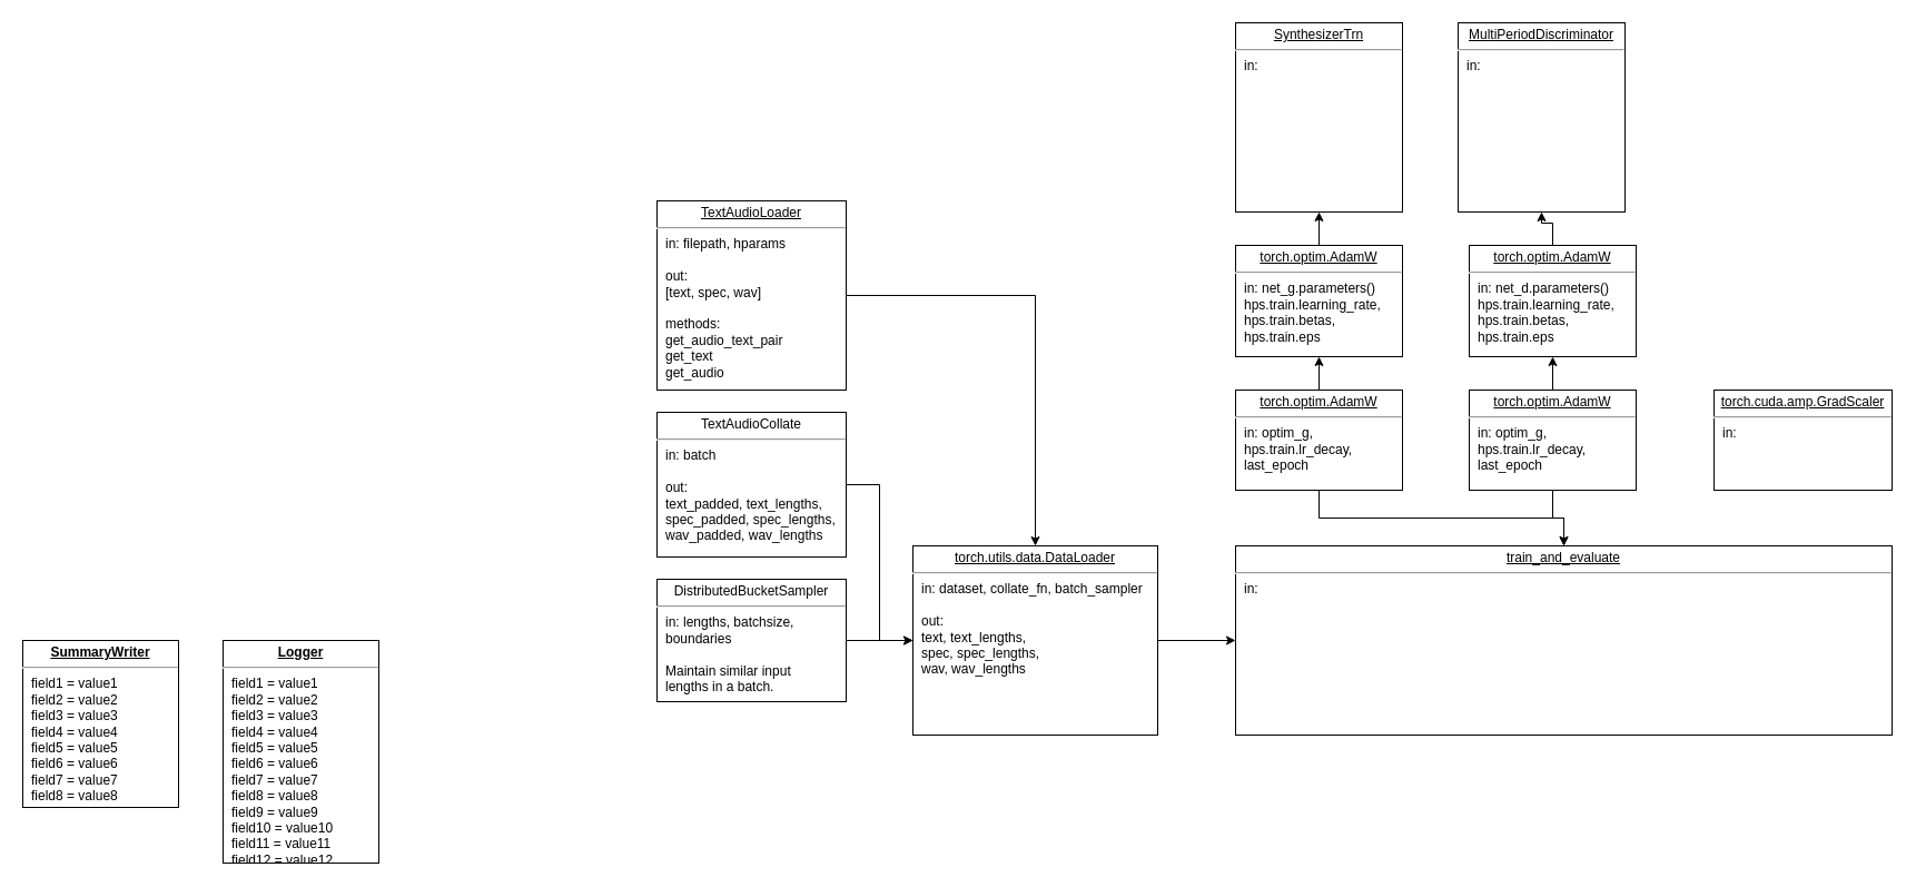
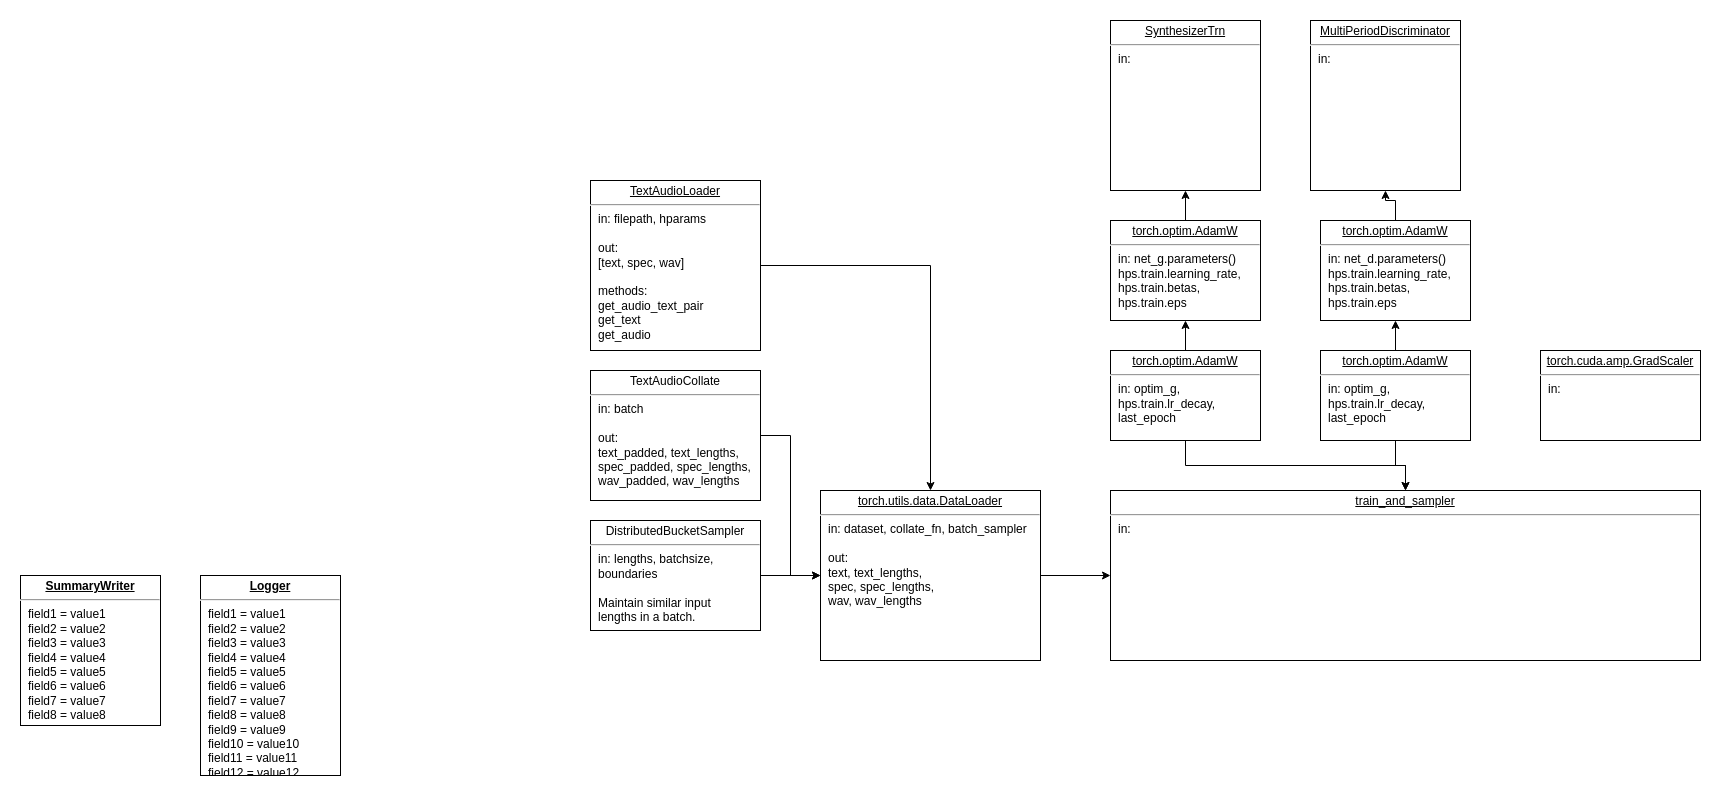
  <mxCell id="0" />
  <mxCell id="1" parent="0" />
  <mxCell id="2" value="&lt;p style=&quot;margin: 0px ; margin-top: 4px ; text-align: center ; text-decoration: underline&quot;&gt;&lt;b&gt;SummaryWriter&lt;/b&gt;&lt;/p&gt;&lt;hr&gt;&lt;p style=&quot;margin: 0px ; margin-left: 8px&quot;&gt;field1 = value1&lt;br&gt;field2 = value2&lt;br&gt;field3 = value3&lt;/p&gt;&lt;p style=&quot;margin: 0px ; margin-left: 8px&quot;&gt;field4 = value4&lt;br&gt;&lt;/p&gt;&lt;p style=&quot;margin: 0px ; margin-left: 8px&quot;&gt;field5 = value5&lt;br&gt;&lt;/p&gt;&lt;p style=&quot;margin: 0px ; margin-left: 8px&quot;&gt;field6 = value6&lt;br&gt;&lt;/p&gt;&lt;p style=&quot;margin: 0px ; margin-left: 8px&quot;&gt;field7 = value7&lt;br&gt;&lt;/p&gt;&lt;p style=&quot;margin: 0px ; margin-left: 8px&quot;&gt;field8 = value8&lt;/p&gt;" style="verticalAlign=top;align=left;overflow=fill;fontSize=12;fontFamily=Helvetica;html=1;rounded=0;shadow=0;comic=0;labelBackgroundColor=none;strokeWidth=1" parent="1" vertex="1"><mxGeometry x="20" y="575" width="140" height="150" as="geometry" /></mxCell>
  <mxCell id="3" style="edgeStyle=orthogonalEdgeStyle;rounded=0;orthogonalLoop=1;jettySize=auto;html=1;exitX=1;exitY=0.5;exitDx=0;exitDy=0;" edge="1" parent="1" source="4" target="7"><mxGeometry relative="1" as="geometry" /></mxCell>
  <mxCell id="4" value="&lt;p style=&quot;margin: 4px 0px 0px; text-align: center;&quot;&gt;&lt;u&gt;TextAudioLoader&lt;/u&gt;&lt;br&gt;&lt;/p&gt;&lt;hr&gt;&lt;p style=&quot;margin: 0px ; margin-left: 8px&quot;&gt;in: filepath, hparams&lt;/p&gt;&lt;p style=&quot;margin: 0px ; margin-left: 8px&quot;&gt;&lt;br&gt;&lt;/p&gt;&lt;p style=&quot;margin: 0px ; margin-left: 8px&quot;&gt;out:&lt;/p&gt;&lt;p style=&quot;margin: 0px ; margin-left: 8px&quot;&gt;[text, spec, wav]&lt;br&gt;&lt;/p&gt;&lt;p style=&quot;margin: 0px ; margin-left: 8px&quot;&gt;&lt;br&gt;&lt;/p&gt;&lt;p style=&quot;margin: 0px ; margin-left: 8px&quot;&gt;methods:&lt;/p&gt;&lt;p style=&quot;margin: 0px ; margin-left: 8px&quot;&gt;get_audio_text_pair&lt;/p&gt;&lt;p style=&quot;margin: 0px ; margin-left: 8px&quot;&gt;get_text&lt;/p&gt;&lt;p style=&quot;margin: 0px ; margin-left: 8px&quot;&gt;get_audio&lt;/p&gt;" style="verticalAlign=top;align=left;overflow=fill;fontSize=12;fontFamily=Helvetica;html=1;rounded=0;shadow=0;comic=0;labelBackgroundColor=none;strokeWidth=1" parent="1" vertex="1"><mxGeometry x="590" y="180" width="170" height="170" as="geometry" /></mxCell>
  <mxCell id="5" value="&lt;p style=&quot;margin: 0px ; margin-top: 4px ; text-align: center ; text-decoration: underline&quot;&gt;&lt;b&gt;Logger&lt;/b&gt;&lt;/p&gt;&lt;hr&gt;&lt;p style=&quot;margin: 0px ; margin-left: 8px&quot;&gt;field1 = value1&lt;br&gt;field2 = value2&lt;br&gt;field3 = value3&lt;/p&gt;&lt;p style=&quot;margin: 0px ; margin-left: 8px&quot;&gt;field4 = value4&lt;br&gt;&lt;/p&gt;&lt;p style=&quot;margin: 0px ; margin-left: 8px&quot;&gt;field5 = value5&lt;br&gt;&lt;/p&gt;&lt;p style=&quot;margin: 0px ; margin-left: 8px&quot;&gt;field6 = value6&lt;br&gt;&lt;/p&gt;&lt;p style=&quot;margin: 0px ; margin-left: 8px&quot;&gt;field7 = value7&lt;br&gt;&lt;/p&gt;&lt;p style=&quot;margin: 0px ; margin-left: 8px&quot;&gt;field8 = value8&lt;br&gt;&lt;/p&gt;&lt;p style=&quot;margin: 0px ; margin-left: 8px&quot;&gt;field9 = value9&lt;br&gt;&lt;/p&gt;&lt;p style=&quot;margin: 0px ; margin-left: 8px&quot;&gt;field10 = value10&lt;br&gt;&lt;/p&gt;&lt;p style=&quot;margin: 0px ; margin-left: 8px&quot;&gt;field11 = value11&lt;br&gt;&lt;/p&gt;&lt;p style=&quot;margin: 0px ; margin-left: 8px&quot;&gt;field12 = value12&lt;/p&gt;" style="verticalAlign=top;align=left;overflow=fill;fontSize=12;fontFamily=Helvetica;html=1;rounded=0;shadow=0;comic=0;labelBackgroundColor=none;strokeWidth=1" parent="1" vertex="1"><mxGeometry x="200" y="575" width="140" height="200" as="geometry" /></mxCell>
  <mxCell id="6" value="" style="edgeStyle=orthogonalEdgeStyle;rounded=0;orthogonalLoop=1;jettySize=auto;html=1;" edge="1" parent="1" source="7" target="25"><mxGeometry relative="1" as="geometry" /></mxCell>
  <mxCell id="7" value="&lt;p style=&quot;margin: 4px 0px 0px; text-align: center;&quot;&gt;&lt;u&gt;torch.utils.data.DataLoader&lt;/u&gt;&lt;br&gt;&lt;/p&gt;&lt;hr&gt;&lt;p style=&quot;margin: 0px ; margin-left: 8px&quot;&gt;in: dataset,&amp;nbsp;collate_fn,&amp;nbsp;batch_sampler&lt;/p&gt;&lt;p style=&quot;margin: 0px ; margin-left: 8px&quot;&gt;&lt;br&gt;&lt;/p&gt;&lt;p style=&quot;margin: 0px ; margin-left: 8px&quot;&gt;out:&amp;nbsp;&lt;/p&gt;&lt;p style=&quot;margin: 0px 0px 0px 8px;&quot;&gt;text, text_lengths,&amp;nbsp;&lt;/p&gt;&lt;p style=&quot;margin: 0px 0px 0px 8px;&quot;&gt;spec, spec_lengths,&amp;nbsp;&lt;/p&gt;&lt;p style=&quot;margin: 0px 0px 0px 8px;&quot;&gt;wav, wav_lengths&lt;/p&gt;" style="verticalAlign=top;align=left;overflow=fill;fontSize=12;fontFamily=Helvetica;html=1;rounded=0;shadow=0;comic=0;labelBackgroundColor=none;strokeWidth=1" vertex="1" parent="1"><mxGeometry x="820" y="490" width="220" height="170" as="geometry" /></mxCell>
  <mxCell id="8" style="edgeStyle=orthogonalEdgeStyle;rounded=0;orthogonalLoop=1;jettySize=auto;html=1;exitX=1;exitY=0.5;exitDx=0;exitDy=0;entryX=0;entryY=0.5;entryDx=0;entryDy=0;" edge="1" parent="1" source="9" target="7"><mxGeometry relative="1" as="geometry" /></mxCell>
  <mxCell id="9" value="&lt;p style=&quot;margin: 4px 0px 0px; text-align: center;&quot;&gt;TextAudioCollate&lt;br&gt;&lt;/p&gt;&lt;hr&gt;&lt;p style=&quot;margin: 0px ; margin-left: 8px&quot;&gt;in:&amp;nbsp;batch&lt;/p&gt;&lt;p style=&quot;margin: 0px ; margin-left: 8px&quot;&gt;&lt;br&gt;&lt;/p&gt;&lt;p style=&quot;margin: 0px ; margin-left: 8px&quot;&gt;out:&lt;/p&gt;&lt;p style=&quot;margin: 0px ; margin-left: 8px&quot;&gt;text_padded, text_lengths,&amp;nbsp;&lt;/p&gt;&lt;p style=&quot;margin: 0px ; margin-left: 8px&quot;&gt;spec_padded, spec_lengths,&amp;nbsp;&lt;/p&gt;&lt;p style=&quot;margin: 0px ; margin-left: 8px&quot;&gt;wav_padded, wav_lengths&lt;br&gt;&lt;/p&gt;" style="verticalAlign=top;align=left;overflow=fill;fontSize=12;fontFamily=Helvetica;html=1;rounded=0;shadow=0;comic=0;labelBackgroundColor=none;strokeWidth=1" vertex="1" parent="1"><mxGeometry x="590" y="370" width="170" height="130" as="geometry" /></mxCell>
  <mxCell id="10" style="edgeStyle=orthogonalEdgeStyle;rounded=0;orthogonalLoop=1;jettySize=auto;html=1;exitX=1;exitY=0.5;exitDx=0;exitDy=0;entryX=0;entryY=0.5;entryDx=0;entryDy=0;" edge="1" parent="1" source="11" target="7"><mxGeometry relative="1" as="geometry" /></mxCell>
  <mxCell id="11" value="&lt;p style=&quot;margin: 4px 0px 0px; text-align: center;&quot;&gt;DistributedBucketSampler&lt;br&gt;&lt;/p&gt;&lt;hr&gt;&lt;p style=&quot;margin: 0px ; margin-left: 8px&quot;&gt;in: lengths, batchsize,&amp;nbsp;&lt;/p&gt;&lt;p style=&quot;margin: 0px ; margin-left: 8px&quot;&gt;boundaries&lt;/p&gt;&lt;p style=&quot;margin: 0px ; margin-left: 8px&quot;&gt;&lt;br&gt;&lt;/p&gt;&lt;p style=&quot;margin: 0px ; margin-left: 8px&quot;&gt;Maintain similar input&amp;nbsp;&lt;/p&gt;&lt;p style=&quot;margin: 0px ; margin-left: 8px&quot;&gt;lengths in a batch.&lt;/p&gt;" style="verticalAlign=top;align=left;overflow=fill;fontSize=12;fontFamily=Helvetica;html=1;rounded=0;shadow=0;comic=0;labelBackgroundColor=none;strokeWidth=1" vertex="1" parent="1"><mxGeometry x="590" y="520" width="170" height="110" as="geometry" /></mxCell>
  <mxCell id="12" value="&lt;p style=&quot;margin: 4px 0px 0px; text-align: center;&quot;&gt;&lt;u&gt;SynthesizerTrn&lt;/u&gt;&lt;br&gt;&lt;/p&gt;&lt;hr&gt;&lt;p style=&quot;margin: 0px ; margin-left: 8px&quot;&gt;in:&amp;nbsp;&lt;/p&gt;&lt;p style=&quot;margin: 0px ; margin-left: 8px&quot;&gt;&lt;br&gt;&lt;/p&gt;&lt;p style=&quot;margin: 0px ; margin-left: 8px&quot;&gt;&lt;br&gt;&lt;/p&gt;&lt;p style=&quot;margin: 0px ; margin-left: 8px&quot;&gt;&lt;br&gt;&lt;/p&gt;" style="verticalAlign=top;align=left;overflow=fill;fontSize=12;fontFamily=Helvetica;html=1;rounded=0;shadow=0;comic=0;labelBackgroundColor=none;strokeWidth=1" vertex="1" parent="1"><mxGeometry x="1110" y="20" width="150" height="170" as="geometry" /></mxCell>
  <mxCell id="13" value="&lt;p style=&quot;margin: 4px 0px 0px; text-align: center;&quot;&gt;&lt;u&gt;MultiPeriodDiscriminator&lt;/u&gt;&lt;br&gt;&lt;/p&gt;&lt;hr&gt;&lt;p style=&quot;margin: 0px ; margin-left: 8px&quot;&gt;in:&amp;nbsp;&lt;/p&gt;&lt;p style=&quot;margin: 0px ; margin-left: 8px&quot;&gt;&lt;br&gt;&lt;/p&gt;&lt;p style=&quot;margin: 0px ; margin-left: 8px&quot;&gt;&lt;br&gt;&lt;/p&gt;&lt;p style=&quot;margin: 0px ; margin-left: 8px&quot;&gt;&lt;br&gt;&lt;/p&gt;" style="verticalAlign=top;align=left;overflow=fill;fontSize=12;fontFamily=Helvetica;html=1;rounded=0;shadow=0;comic=0;labelBackgroundColor=none;strokeWidth=1" vertex="1" parent="1"><mxGeometry x="1310" y="20" width="150" height="170" as="geometry" /></mxCell>
  <mxCell id="14" style="edgeStyle=orthogonalEdgeStyle;rounded=0;orthogonalLoop=1;jettySize=auto;html=1;exitX=0.5;exitY=0;exitDx=0;exitDy=0;entryX=0.5;entryY=1;entryDx=0;entryDy=0;" edge="1" parent="1" source="15" target="12"><mxGeometry relative="1" as="geometry" /></mxCell>
  <mxCell id="15" value="&lt;p style=&quot;margin: 4px 0px 0px; text-align: center;&quot;&gt;&lt;u&gt;torch.optim.AdamW&lt;/u&gt;&lt;br&gt;&lt;/p&gt;&lt;hr&gt;&lt;p style=&quot;margin: 0px ; margin-left: 8px&quot;&gt;in:&amp;nbsp;net_g.parameters()&lt;/p&gt;&lt;p style=&quot;margin: 0px 0px 0px 8px;&quot;&gt;hps.train.learning_rate,&amp;nbsp;&lt;/p&gt;&lt;p style=&quot;margin: 0px 0px 0px 8px;&quot;&gt;hps.train.betas,&amp;nbsp;&lt;/p&gt;&lt;p style=&quot;margin: 0px 0px 0px 8px;&quot;&gt;hps.train.eps&lt;/p&gt;&lt;p style=&quot;margin: 0px ; margin-left: 8px&quot;&gt;&lt;br&gt;&lt;/p&gt;&lt;p style=&quot;margin: 0px ; margin-left: 8px&quot;&gt;&lt;br&gt;&lt;/p&gt;" style="verticalAlign=top;align=left;overflow=fill;fontSize=12;fontFamily=Helvetica;html=1;rounded=0;shadow=0;comic=0;labelBackgroundColor=none;strokeWidth=1" vertex="1" parent="1"><mxGeometry x="1110" y="220" width="150" height="100" as="geometry" /></mxCell>
  <mxCell id="16" value="" style="edgeStyle=orthogonalEdgeStyle;rounded=0;orthogonalLoop=1;jettySize=auto;html=1;" edge="1" parent="1" source="17" target="13"><mxGeometry relative="1" as="geometry" /></mxCell>
  <mxCell id="17" value="&lt;p style=&quot;margin: 4px 0px 0px; text-align: center;&quot;&gt;&lt;u&gt;torch.optim.AdamW&lt;/u&gt;&lt;br&gt;&lt;/p&gt;&lt;hr&gt;&lt;p style=&quot;margin: 0px ; margin-left: 8px&quot;&gt;in:&amp;nbsp;net_d.parameters()&lt;/p&gt;&lt;p style=&quot;margin: 0px ; margin-left: 8px&quot;&gt;hps.train.learning_rate,&amp;nbsp;&lt;/p&gt;&lt;p style=&quot;margin: 0px ; margin-left: 8px&quot;&gt;hps.train.betas,&amp;nbsp;&lt;/p&gt;&lt;p style=&quot;margin: 0px ; margin-left: 8px&quot;&gt;hps.train.eps&lt;/p&gt;&lt;p style=&quot;margin: 0px ; margin-left: 8px&quot;&gt;&lt;br&gt;&lt;/p&gt;&lt;p style=&quot;margin: 0px ; margin-left: 8px&quot;&gt;&lt;br&gt;&lt;/p&gt;" style="verticalAlign=top;align=left;overflow=fill;fontSize=12;fontFamily=Helvetica;html=1;rounded=0;shadow=0;comic=0;labelBackgroundColor=none;strokeWidth=1" vertex="1" parent="1"><mxGeometry x="1320" y="220" width="150" height="100" as="geometry" /></mxCell>
  <mxCell id="18" style="edgeStyle=orthogonalEdgeStyle;rounded=0;orthogonalLoop=1;jettySize=auto;html=1;exitX=0.5;exitY=0;exitDx=0;exitDy=0;entryX=0.5;entryY=1;entryDx=0;entryDy=0;" edge="1" parent="1" source="20" target="15"><mxGeometry relative="1" as="geometry" /></mxCell>
  <mxCell id="19" style="edgeStyle=orthogonalEdgeStyle;rounded=0;orthogonalLoop=1;jettySize=auto;html=1;exitX=0.5;exitY=1;exitDx=0;exitDy=0;" edge="1" parent="1" source="20" target="25"><mxGeometry relative="1" as="geometry" /></mxCell>
  <mxCell id="20" value="&lt;p style=&quot;margin: 4px 0px 0px; text-align: center;&quot;&gt;&lt;u&gt;torch.optim.AdamW&lt;/u&gt;&lt;br&gt;&lt;/p&gt;&lt;hr&gt;&lt;p style=&quot;margin: 0px ; margin-left: 8px&quot;&gt;in:&amp;nbsp;optim_g,&amp;nbsp;&lt;/p&gt;&lt;p style=&quot;margin: 0px ; margin-left: 8px&quot;&gt;hps.train.lr_decay,&amp;nbsp;&lt;/p&gt;&lt;p style=&quot;margin: 0px ; margin-left: 8px&quot;&gt;last_epoch&lt;/p&gt;&lt;p style=&quot;margin: 0px ; margin-left: 8px&quot;&gt;&lt;br&gt;&lt;/p&gt;&lt;p style=&quot;margin: 0px ; margin-left: 8px&quot;&gt;&lt;br&gt;&lt;/p&gt;" style="verticalAlign=top;align=left;overflow=fill;fontSize=12;fontFamily=Helvetica;html=1;rounded=0;shadow=0;comic=0;labelBackgroundColor=none;strokeWidth=1" vertex="1" parent="1"><mxGeometry x="1110" y="350" width="150" height="90" as="geometry" /></mxCell>
  <mxCell id="21" style="edgeStyle=orthogonalEdgeStyle;rounded=0;orthogonalLoop=1;jettySize=auto;html=1;exitX=0.5;exitY=0;exitDx=0;exitDy=0;entryX=0.5;entryY=1;entryDx=0;entryDy=0;" edge="1" parent="1" source="23" target="17"><mxGeometry relative="1" as="geometry" /></mxCell>
  <mxCell id="22" style="edgeStyle=orthogonalEdgeStyle;rounded=0;orthogonalLoop=1;jettySize=auto;html=1;exitX=0.5;exitY=1;exitDx=0;exitDy=0;" edge="1" parent="1" source="23" target="25"><mxGeometry relative="1" as="geometry" /></mxCell>
  <mxCell id="23" value="&lt;p style=&quot;margin: 4px 0px 0px; text-align: center;&quot;&gt;&lt;u&gt;torch.optim.AdamW&lt;/u&gt;&lt;br&gt;&lt;/p&gt;&lt;hr&gt;&lt;p style=&quot;margin: 0px ; margin-left: 8px&quot;&gt;in:&amp;nbsp;optim_g,&amp;nbsp;&lt;/p&gt;&lt;p style=&quot;margin: 0px ; margin-left: 8px&quot;&gt;hps.train.lr_decay,&amp;nbsp;&lt;/p&gt;&lt;p style=&quot;margin: 0px ; margin-left: 8px&quot;&gt;last_epoch&lt;/p&gt;&lt;p style=&quot;margin: 0px ; margin-left: 8px&quot;&gt;&lt;br&gt;&lt;/p&gt;&lt;p style=&quot;margin: 0px ; margin-left: 8px&quot;&gt;&lt;br&gt;&lt;/p&gt;" style="verticalAlign=top;align=left;overflow=fill;fontSize=12;fontFamily=Helvetica;html=1;rounded=0;shadow=0;comic=0;labelBackgroundColor=none;strokeWidth=1" vertex="1" parent="1"><mxGeometry x="1320" y="350" width="150" height="90" as="geometry" /></mxCell>
  <mxCell id="24" value="&lt;p style=&quot;margin: 4px 0px 0px; text-align: center;&quot;&gt;&lt;u&gt;torch.cuda.amp.GradScaler&lt;/u&gt;&lt;br&gt;&lt;/p&gt;&lt;hr&gt;&lt;p style=&quot;margin: 0px ; margin-left: 8px&quot;&gt;in:&amp;nbsp;&lt;/p&gt;&lt;p style=&quot;margin: 0px ; margin-left: 8px&quot;&gt;&lt;br&gt;&lt;/p&gt;&lt;p style=&quot;margin: 0px ; margin-left: 8px&quot;&gt;&lt;br&gt;&lt;/p&gt;" style="verticalAlign=top;align=left;overflow=fill;fontSize=12;fontFamily=Helvetica;html=1;rounded=0;shadow=0;comic=0;labelBackgroundColor=none;strokeWidth=1" vertex="1" parent="1"><mxGeometry x="1540" y="350" width="160" height="90" as="geometry" /></mxCell>
- <mxCell id="25" value="&lt;p style=&quot;margin: 4px 0px 0px; text-align: center;&quot;&gt;&lt;u&gt;train_and_evaluate&lt;/u&gt;&lt;br&gt;&lt;/p&gt;&lt;hr&gt;&lt;p style=&quot;margin: 0px ; margin-left: 8px&quot;&gt;in:&amp;nbsp;&lt;/p&gt;&lt;p style=&quot;margin: 0px ; margin-left: 8px&quot;&gt;&lt;br&gt;&lt;/p&gt;&lt;p style=&quot;margin: 0px ; margin-left: 8px&quot;&gt;&lt;br&gt;&lt;/p&gt;&lt;p style=&quot;margin: 0px ; margin-left: 8px&quot;&gt;&lt;br&gt;&lt;/p&gt;" style="verticalAlign=top;align=left;overflow=fill;fontSize=12;fontFamily=Helvetica;html=1;rounded=0;shadow=0;comic=0;labelBackgroundColor=none;strokeWidth=1" vertex="1" parent="1"><mxGeometry x="1110" y="490" width="590" height="170" as="geometry" /></mxCell>
+ <mxCell id="25" value="&lt;p style=&quot;margin: 4px 0px 0px; text-align: center;&quot;&gt;&lt;u&gt;train_and_sampler&lt;/u&gt;&lt;br&gt;&lt;/p&gt;&lt;hr&gt;&lt;p style=&quot;margin: 0px ; margin-left: 8px&quot;&gt;in:&amp;nbsp;&lt;/p&gt;&lt;p style=&quot;margin: 0px ; margin-left: 8px&quot;&gt;&lt;br&gt;&lt;/p&gt;&lt;p style=&quot;margin: 0px ; margin-left: 8px&quot;&gt;&lt;br&gt;&lt;/p&gt;&lt;p style=&quot;margin: 0px ; margin-left: 8px&quot;&gt;&lt;br&gt;&lt;/p&gt;" style="verticalAlign=top;align=left;overflow=fill;fontSize=12;fontFamily=Helvetica;html=1;rounded=0;shadow=0;comic=0;labelBackgroundColor=none;strokeWidth=1" vertex="1" parent="1"><mxGeometry x="1110" y="490" width="590" height="170" as="geometry" /></mxCell>
